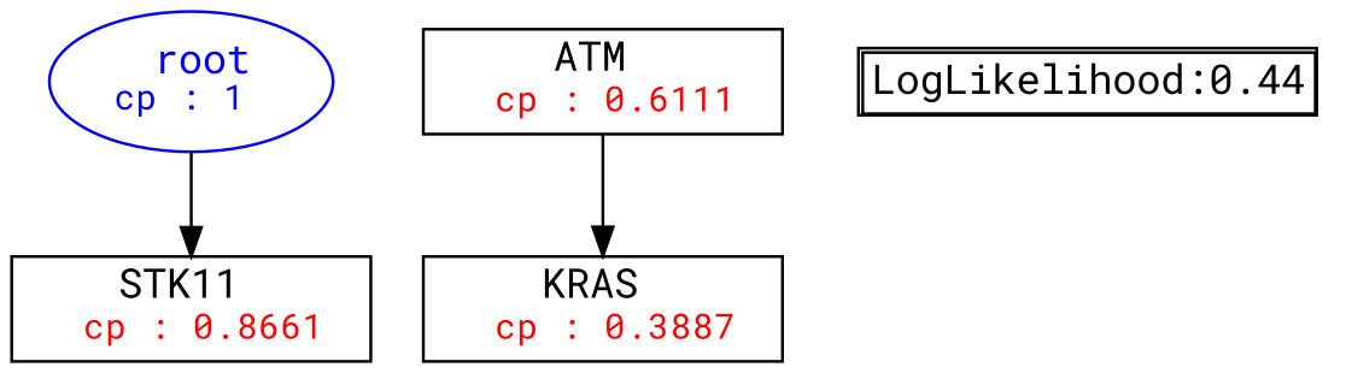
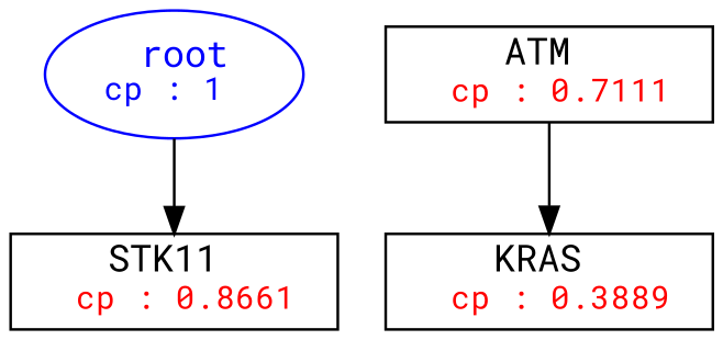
  digraph {
    fontname="Roboto Mono"
    fontsize=10
    node [fontname="Roboto Mono" shape=box]
    edge [fontname="Roboto Mono"]
    n1 [color=Blue label=<<font color='Blue'> root</font><br/><font color='Blue' POINT-SIZE='12'>cp : 1 </font>> shape=oval]
    n2 [label=<STK11 <br/> <font color='Red' POINT-SIZE='12'> cp : 0.8661 </font>>]
-   n3 [label=<ATM <br/> <font color='Red' POINT-SIZE='12'> cp : 0.6111 </font>>]
-   n4 [label=<KRAS <br/> <font color='Red' POINT-SIZE='12'> cp : 0.3887 </font>>]
-   n5 [label=<<TABLE BORDER="1" CELLBORDER="1" CELLSPACING="0" >     <TR><TD ALIGN="LEFT">LogLikelihood:0.44</TD></TR>     </TABLE>> shape=plaintext]
+   n3 [label=<ATM <br/> <font color='Red' POINT-SIZE='12'> cp : 0.7111 </font>>]
+   n4 [label=<KRAS <br/> <font color='Red' POINT-SIZE='12'> cp : 0.3889 </font>>]
    n1 -> n2
    n3 -> n4
  }
